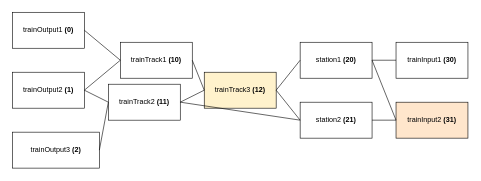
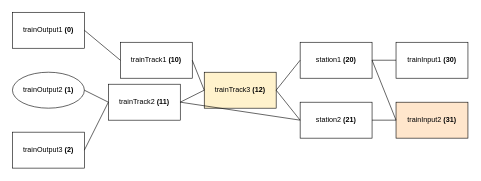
  <mxCell id="0" />
  <mxCell id="1" parent="0" />
  <mxCell id="2" value="trainInput1 &lt;b&gt;(30)&lt;/b&gt;" style="rounded=0;whiteSpace=wrap;html=1;" parent="1" vertex="1"><mxGeometry x="660" y="70" width="120" height="60" as="geometry" /></mxCell>
  <mxCell id="3" value="trainInput2 &lt;b&gt;(31)&lt;/b&gt;" style="rounded=0;whiteSpace=wrap;html=1;fillColor=#ffe6cc;" parent="1" vertex="1"><mxGeometry x="660" y="170" width="120" height="60" as="geometry" /></mxCell>
  <mxCell id="4" value="station1 &lt;b&gt;(20)&lt;/b&gt;" style="rounded=0;whiteSpace=wrap;html=1;" parent="1" vertex="1"><mxGeometry x="500" y="70" width="120" height="60" as="geometry" /></mxCell>
  <mxCell id="5" value="station2 &lt;b&gt;(21)&lt;/b&gt;" style="rounded=0;whiteSpace=wrap;html=1;" parent="1" vertex="1"><mxGeometry x="500" y="170" width="120" height="60" as="geometry" /></mxCell>
  <mxCell id="6" value="trainOutput1 &lt;b&gt;(0)&lt;/b&gt;" style="rounded=0;whiteSpace=wrap;html=1;" parent="1" vertex="1"><mxGeometry x="20" y="20" width="120" height="60" as="geometry" /></mxCell>
- <mxCell id="7" value="trainOutput2 &lt;b&gt;(1)&lt;/b&gt;" style="rounded=0;whiteSpace=wrap;html=1;" parent="1" vertex="1"><mxGeometry x="20" y="120" width="120" height="60" as="geometry" /></mxCell>
- <mxCell id="8" value="trainOutput3 &lt;b&gt;(2)&lt;/b&gt;" style="rounded=0;whiteSpace=wrap;html=1;" parent="1" vertex="1"><mxGeometry x="20" y="220" width="145" height="60" as="geometry" /></mxCell>
+ <mxCell id="7" value="trainOutput2 &lt;b&gt;(1)&lt;/b&gt;" style="ellipse;whiteSpace=wrap;html=1;" parent="1" vertex="1"><mxGeometry x="20" y="120" width="120" height="60" as="geometry" /></mxCell>
+ <mxCell id="8" value="trainOutput3 &lt;b&gt;(2)&lt;/b&gt;" style="rounded=0;whiteSpace=wrap;html=1;" parent="1" vertex="1"><mxGeometry x="20" y="220" width="120" height="60" as="geometry" /></mxCell>
  <mxCell id="9" value="" style="endArrow=none;html=1;rounded=0;entryX=1;entryY=0.5;entryDx=0;entryDy=0;exitX=0;exitY=0.5;exitDx=0;exitDy=0;" parent="1" source="2" target="4" edge="1"><mxGeometry width="50" height="50" relative="1" as="geometry"><mxPoint x="600" y="400" as="sourcePoint" /><mxPoint x="650" y="350" as="targetPoint" /></mxGeometry></mxCell>
  <mxCell id="10" value="" style="endArrow=none;html=1;rounded=0;entryX=1;entryY=0.5;entryDx=0;entryDy=0;exitX=0;exitY=0.5;exitDx=0;exitDy=0;" parent="1" source="3" target="4" edge="1"><mxGeometry width="50" height="50" relative="1" as="geometry"><mxPoint x="670" y="110" as="sourcePoint" /><mxPoint x="630" y="110" as="targetPoint" /></mxGeometry></mxCell>
  <mxCell id="11" value="" style="endArrow=none;html=1;rounded=0;entryX=1;entryY=0.5;entryDx=0;entryDy=0;exitX=0;exitY=0.5;exitDx=0;exitDy=0;" parent="1" source="3" target="5" edge="1"><mxGeometry width="50" height="50" relative="1" as="geometry"><mxPoint x="630" y="250" as="sourcePoint" /><mxPoint x="630" y="110" as="targetPoint" /></mxGeometry></mxCell>
  <mxCell id="12" value="trainTrack3 &lt;b&gt;(12)&lt;/b&gt;" style="rounded=0;whiteSpace=wrap;html=1;fillColor=#fff2cc;" parent="1" vertex="1"><mxGeometry x="340" y="120" width="120" height="60" as="geometry" /></mxCell>
  <mxCell id="13" value="trainTrack2 &lt;b&gt;(11)&lt;/b&gt;" style="rounded=0;whiteSpace=wrap;html=1;" parent="1" vertex="1"><mxGeometry x="180" y="140" width="120" height="60" as="geometry" /></mxCell>
  <mxCell id="14" value="trainTrack1 &lt;b&gt;(10)&lt;/b&gt;" style="rounded=0;whiteSpace=wrap;html=1;" parent="1" vertex="1"><mxGeometry x="200" y="70" width="120" height="60" as="geometry" /></mxCell>
  <mxCell id="15" value="" style="endArrow=none;html=1;rounded=0;entryX=1;entryY=0.5;entryDx=0;entryDy=0;exitX=0;exitY=0.5;exitDx=0;exitDy=0;" parent="1" source="13" target="8" edge="1"><mxGeometry width="50" height="50" relative="1" as="geometry"><mxPoint x="170" y="400" as="sourcePoint" /><mxPoint x="220" y="350" as="targetPoint" /></mxGeometry></mxCell>
  <mxCell id="16" value="" style="endArrow=none;html=1;rounded=0;entryX=1;entryY=0.5;entryDx=0;entryDy=0;exitX=0;exitY=0.5;exitDx=0;exitDy=0;" parent="1" source="13" target="7" edge="1"><mxGeometry width="50" height="50" relative="1" as="geometry"><mxPoint x="210" y="330" as="sourcePoint" /><mxPoint x="170" y="250" as="targetPoint" /></mxGeometry></mxCell>
  <mxCell id="17" value="" style="endArrow=none;html=1;rounded=0;entryX=1;entryY=0.5;entryDx=0;entryDy=0;exitX=0;exitY=0.5;exitDx=0;exitDy=0;" parent="1" source="14" target="6" edge="1"><mxGeometry width="50" height="50" relative="1" as="geometry"><mxPoint x="210" y="220" as="sourcePoint" /><mxPoint x="170" y="160" as="targetPoint" /></mxGeometry></mxCell>
- <mxCell id="18" value="" style="endArrow=none;html=1;rounded=0;entryX=0;entryY=0.5;entryDx=0;entryDy=0;exitX=1;exitY=0.5;exitDx=0;exitDy=0;" parent="1" source="7" target="14" edge="1"><mxGeometry width="50" height="50" relative="1" as="geometry"><mxPoint x="190" y="150" as="sourcePoint" /><mxPoint x="170" y="70" as="targetPoint" /></mxGeometry></mxCell>
  <mxCell id="19" value="" style="endArrow=none;html=1;rounded=0;entryX=0;entryY=0.5;entryDx=0;entryDy=0;exitX=1;exitY=0.5;exitDx=0;exitDy=0;" parent="1" source="14" target="12" edge="1"><mxGeometry width="50" height="50" relative="1" as="geometry"><mxPoint x="170" y="160" as="sourcePoint" /><mxPoint x="210" y="120" as="targetPoint" /></mxGeometry></mxCell>
  <mxCell id="20" value="" style="endArrow=none;html=1;rounded=0;exitX=1;exitY=0.5;exitDx=0;exitDy=0;" parent="1" source="13" edge="1"><mxGeometry width="50" height="50" relative="1" as="geometry"><mxPoint x="330" y="120" as="sourcePoint" /><mxPoint x="340" y="150" as="targetPoint" /></mxGeometry></mxCell>
  <mxCell id="21" value="" style="endArrow=none;html=1;rounded=0;exitX=1;exitY=0.5;exitDx=0;exitDy=0;entryX=0;entryY=0.5;entryDx=0;entryDy=0;" parent="1" source="13" target="5" edge="1"><mxGeometry width="50" height="50" relative="1" as="geometry"><mxPoint x="330" y="220" as="sourcePoint" /><mxPoint x="350" y="160" as="targetPoint" /></mxGeometry></mxCell>
  <mxCell id="22" value="" style="endArrow=none;html=1;rounded=0;exitX=1;exitY=0.5;exitDx=0;exitDy=0;entryX=0;entryY=0.5;entryDx=0;entryDy=0;" parent="1" source="12" target="5" edge="1"><mxGeometry width="50" height="50" relative="1" as="geometry"><mxPoint x="330" y="220" as="sourcePoint" /><mxPoint x="420" y="280" as="targetPoint" /></mxGeometry></mxCell>
  <mxCell id="23" value="" style="endArrow=none;html=1;rounded=0;entryX=0;entryY=0.5;entryDx=0;entryDy=0;exitX=1;exitY=0.5;exitDx=0;exitDy=0;" parent="1" source="12" target="4" edge="1"><mxGeometry width="50" height="50" relative="1" as="geometry"><mxPoint x="490" y="140" as="sourcePoint" /><mxPoint x="510" y="210" as="targetPoint" /></mxGeometry></mxCell>
